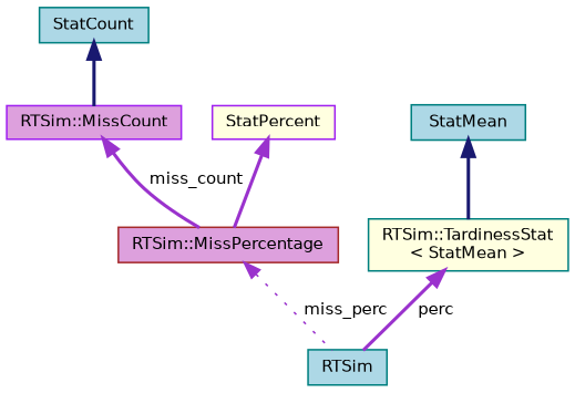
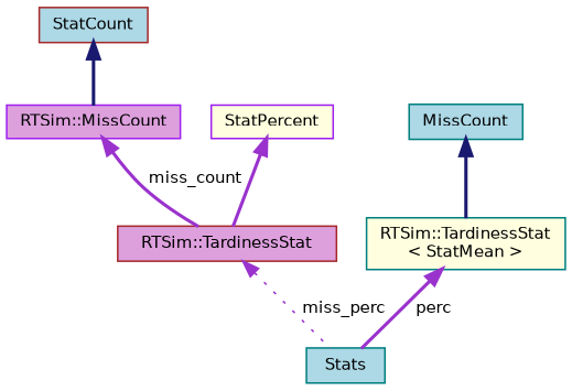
  digraph {
    node [color=teal fillcolor=lightblue fontname=Helvetica fontsize=10 shape=record style=filled]
    edge [color=darkorchid3 dir=back fontname=Helvetica fontsize=10 labelfontname=Helvetica labelfontsize=10 style=bold]
-   n1 [fontcolor=black height=0.2 label=RTSim width=0.4]
+   n1 [fontcolor=black height=0.2 label=Stats width=0.4]
    n2 [color=purple fillcolor=plum height=0.2 label="RTSim::MissCount" width=0.4]
-   n3 [color=brown fillcolor=plum height=0.2 label="RTSim::MissPercentage" width=0.4]
-   n4 [height=0.2 label=StatCount width=0.4]
+   n3 [color=brown fillcolor=plum height=0.2 label="RTSim::TardinessStat" width=0.4]
+   n4 [color=brown height=0.2 label=StatCount width=0.4]
    n5 [color=purple fillcolor=lightyellow height=0.2 label=StatPercent width=0.4]
    n6 [fillcolor=lightyellow height=0.2 label="RTSim::TardinessStat\l\< StatMean \>" width=0.4]
-   n7 [height=0.2 label=StatMean width=0.4]
+   n7 [height=0.2 label=MissCount width=0.4]
    n2 -> n3 [label=" miss_count"]
    n3 -> n1 [label=" miss_perc" style=dotted]
    n4 -> n2 [color=midnightblue]
    n5 -> n3
    n6 -> n1 [label=" perc"]
    n7 -> n6 [color=midnightblue]
  }
